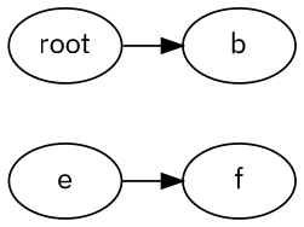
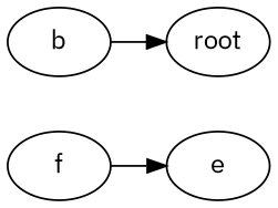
  digraph {
    fontname="IBM Plex Sans"
    nodesep=0.4
    rankdir=LR
    ranksep=0.4
    node [fontname="IBM Plex Sans"]
    edge [fontname="IBM Plex Sans"]
    n1 [label=e]
    n2 [label=f]
    n3 [label=b]
    n4 [label=root]
-   n1 -> n2
-   n4 -> n3
+   n2 -> n1
+   n3 -> n4
  }
